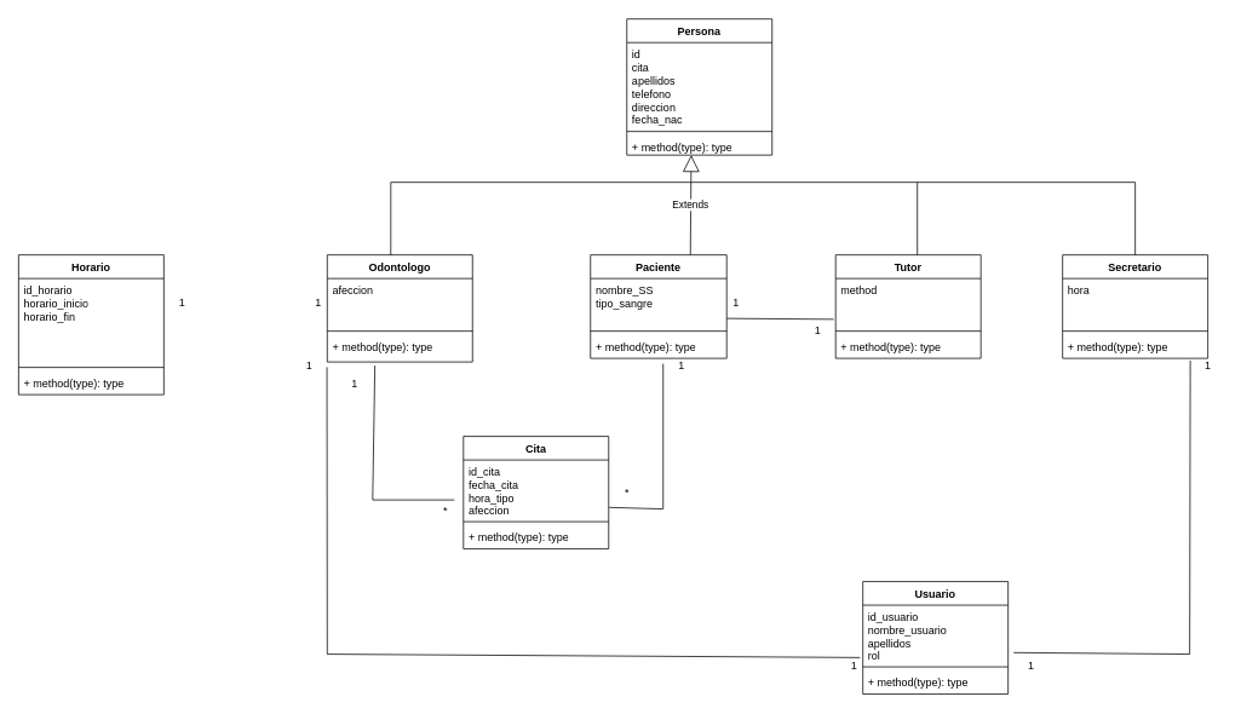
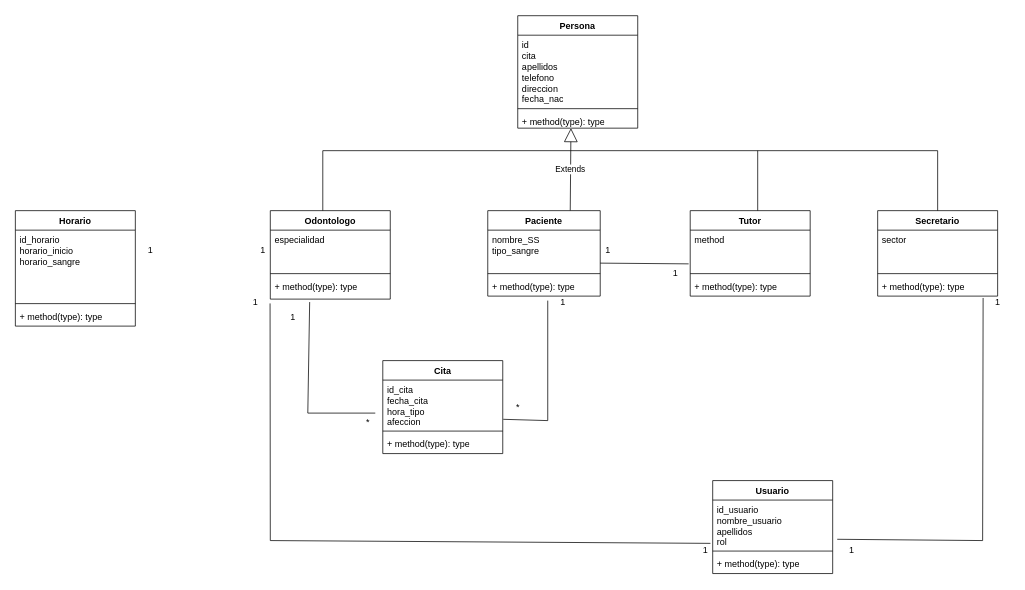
  <mxCell id="0" />
  <mxCell id="1" parent="0" />
  <mxCell id="2" value="Persona" style="swimlane;fontStyle=1;align=center;verticalAlign=top;childLayout=stackLayout;horizontal=1;startSize=26;horizontalStack=0;resizeParent=1;resizeParentMax=0;resizeLast=0;collapsible=1;marginBottom=0;whiteSpace=wrap;html=1;" parent="1" vertex="1"><mxGeometry x="690" y="20" width="160" height="150" as="geometry"><mxRectangle x="350" y="30" width="100" height="30" as="alternateBounds" /></mxGeometry></mxCell>
  <mxCell id="3" value="&lt;div&gt;&lt;span style=&quot;background-color: initial;&quot;&gt;id&lt;/span&gt;&lt;/div&gt;&lt;div&gt;&lt;span style=&quot;background-color: initial;&quot;&gt;cita&lt;/span&gt;&lt;br&gt;&lt;/div&gt;&lt;div&gt;apellidos&lt;/div&gt;&lt;div&gt;telefono&lt;/div&gt;&lt;div&gt;direccion&lt;/div&gt;&lt;div&gt;fecha_nac&lt;/div&gt;&lt;div&gt;&lt;br&gt;&lt;/div&gt;" style="text;strokeColor=none;fillColor=none;align=left;verticalAlign=top;spacingLeft=4;spacingRight=4;overflow=hidden;rotatable=0;points=[[0,0.5],[1,0.5]];portConstraint=eastwest;whiteSpace=wrap;html=1;" parent="2" vertex="1"><mxGeometry y="26" width="160" height="94" as="geometry" /></mxCell>
  <mxCell id="4" value="" style="line;strokeWidth=1;fillColor=none;align=left;verticalAlign=middle;spacingTop=-1;spacingLeft=3;spacingRight=3;rotatable=0;labelPosition=right;points=[];portConstraint=eastwest;strokeColor=inherit;" parent="2" vertex="1"><mxGeometry y="120" width="160" height="8" as="geometry" /></mxCell>
  <mxCell id="5" value="+ method(type): type" style="text;strokeColor=none;fillColor=none;align=left;verticalAlign=top;spacingLeft=4;spacingRight=4;overflow=hidden;rotatable=0;points=[[0,0.5],[1,0.5]];portConstraint=eastwest;whiteSpace=wrap;html=1;" parent="2" vertex="1"><mxGeometry y="128" width="160" height="22" as="geometry" /></mxCell>
  <mxCell id="6" value="Odontologo" style="swimlane;fontStyle=1;align=center;verticalAlign=top;childLayout=stackLayout;horizontal=1;startSize=26;horizontalStack=0;resizeParent=1;resizeParentMax=0;resizeLast=0;collapsible=1;marginBottom=0;whiteSpace=wrap;html=1;" parent="1" vertex="1"><mxGeometry x="360" y="280" width="160" height="118" as="geometry" /></mxCell>
- <mxCell id="7" value="&lt;div&gt;afeccion&lt;/div&gt;" style="text;strokeColor=none;fillColor=none;align=left;verticalAlign=top;spacingLeft=4;spacingRight=4;overflow=hidden;rotatable=0;points=[[0,0.5],[1,0.5]];portConstraint=eastwest;whiteSpace=wrap;html=1;" parent="6" vertex="1"><mxGeometry y="26" width="160" height="54" as="geometry" /></mxCell>
+ <mxCell id="7" value="&lt;div&gt;especialidad&lt;/div&gt;" style="text;strokeColor=none;fillColor=none;align=left;verticalAlign=top;spacingLeft=4;spacingRight=4;overflow=hidden;rotatable=0;points=[[0,0.5],[1,0.5]];portConstraint=eastwest;whiteSpace=wrap;html=1;" parent="6" vertex="1"><mxGeometry y="26" width="160" height="54" as="geometry" /></mxCell>
  <mxCell id="8" value="" style="line;strokeWidth=1;fillColor=none;align=left;verticalAlign=middle;spacingTop=-1;spacingLeft=3;spacingRight=3;rotatable=0;labelPosition=right;points=[];portConstraint=eastwest;strokeColor=inherit;" parent="6" vertex="1"><mxGeometry y="80" width="160" height="8" as="geometry" /></mxCell>
  <mxCell id="9" value="+ method(type): type" style="text;strokeColor=none;fillColor=none;align=left;verticalAlign=top;spacingLeft=4;spacingRight=4;overflow=hidden;rotatable=0;points=[[0,0.5],[1,0.5]];portConstraint=eastwest;whiteSpace=wrap;html=1;" parent="6" vertex="1"><mxGeometry y="88" width="160" height="30" as="geometry" /></mxCell>
  <mxCell id="10" value="Tutor" style="swimlane;fontStyle=1;align=center;verticalAlign=top;childLayout=stackLayout;horizontal=1;startSize=26;horizontalStack=0;resizeParent=1;resizeParentMax=0;resizeLast=0;collapsible=1;marginBottom=0;whiteSpace=wrap;html=1;" parent="1" vertex="1"><mxGeometry x="920" y="280" width="160" height="114" as="geometry" /></mxCell>
  <mxCell id="11" value="&lt;div&gt;method&lt;/div&gt;&lt;div&gt;&lt;br&gt;&lt;/div&gt;" style="text;strokeColor=none;fillColor=none;align=left;verticalAlign=top;spacingLeft=4;spacingRight=4;overflow=hidden;rotatable=0;points=[[0,0.5],[1,0.5]];portConstraint=eastwest;whiteSpace=wrap;html=1;" parent="10" vertex="1"><mxGeometry y="26" width="160" height="54" as="geometry" /></mxCell>
  <mxCell id="12" value="" style="line;strokeWidth=1;fillColor=none;align=left;verticalAlign=middle;spacingTop=-1;spacingLeft=3;spacingRight=3;rotatable=0;labelPosition=right;points=[];portConstraint=eastwest;strokeColor=inherit;" parent="10" vertex="1"><mxGeometry y="80" width="160" height="8" as="geometry" /></mxCell>
  <mxCell id="13" value="+ method(type): type" style="text;strokeColor=none;fillColor=none;align=left;verticalAlign=top;spacingLeft=4;spacingRight=4;overflow=hidden;rotatable=0;points=[[0,0.5],[1,0.5]];portConstraint=eastwest;whiteSpace=wrap;html=1;" parent="10" vertex="1"><mxGeometry y="88" width="160" height="26" as="geometry" /></mxCell>
  <mxCell id="14" value="Secretario" style="swimlane;fontStyle=1;align=center;verticalAlign=top;childLayout=stackLayout;horizontal=1;startSize=26;horizontalStack=0;resizeParent=1;resizeParentMax=0;resizeLast=0;collapsible=1;marginBottom=0;whiteSpace=wrap;html=1;" parent="1" vertex="1"><mxGeometry x="1170" y="280" width="160" height="114" as="geometry" /></mxCell>
- <mxCell id="15" value="&lt;div&gt;hora&lt;/div&gt;" style="text;strokeColor=none;fillColor=none;align=left;verticalAlign=top;spacingLeft=4;spacingRight=4;overflow=hidden;rotatable=0;points=[[0,0.5],[1,0.5]];portConstraint=eastwest;whiteSpace=wrap;html=1;" parent="14" vertex="1"><mxGeometry y="26" width="160" height="54" as="geometry" /></mxCell>
+ <mxCell id="15" value="&lt;div&gt;sector&lt;/div&gt;" style="text;strokeColor=none;fillColor=none;align=left;verticalAlign=top;spacingLeft=4;spacingRight=4;overflow=hidden;rotatable=0;points=[[0,0.5],[1,0.5]];portConstraint=eastwest;whiteSpace=wrap;html=1;" parent="14" vertex="1"><mxGeometry y="26" width="160" height="54" as="geometry" /></mxCell>
  <mxCell id="16" value="" style="line;strokeWidth=1;fillColor=none;align=left;verticalAlign=middle;spacingTop=-1;spacingLeft=3;spacingRight=3;rotatable=0;labelPosition=right;points=[];portConstraint=eastwest;strokeColor=inherit;" parent="14" vertex="1"><mxGeometry y="80" width="160" height="8" as="geometry" /></mxCell>
  <mxCell id="17" value="+ method(type): type" style="text;strokeColor=none;fillColor=none;align=left;verticalAlign=top;spacingLeft=4;spacingRight=4;overflow=hidden;rotatable=0;points=[[0,0.5],[1,0.5]];portConstraint=eastwest;whiteSpace=wrap;html=1;" parent="14" vertex="1"><mxGeometry y="88" width="160" height="26" as="geometry" /></mxCell>
  <mxCell id="18" value="Cita" style="swimlane;fontStyle=1;align=center;verticalAlign=top;childLayout=stackLayout;horizontal=1;startSize=26;horizontalStack=0;resizeParent=1;resizeParentMax=0;resizeLast=0;collapsible=1;marginBottom=0;whiteSpace=wrap;html=1;" parent="1" vertex="1"><mxGeometry x="510" y="480" width="160" height="124" as="geometry" /></mxCell>
  <mxCell id="19" value="id_cita&lt;div&gt;fecha_cita&lt;/div&gt;&lt;div&gt;hora_tipo&lt;/div&gt;&lt;div&gt;afeccion&lt;/div&gt;" style="text;strokeColor=none;fillColor=none;align=left;verticalAlign=top;spacingLeft=4;spacingRight=4;overflow=hidden;rotatable=0;points=[[0,0.5],[1,0.5]];portConstraint=eastwest;whiteSpace=wrap;html=1;" parent="18" vertex="1"><mxGeometry y="26" width="160" height="64" as="geometry" /></mxCell>
  <mxCell id="20" value="" style="line;strokeWidth=1;fillColor=none;align=left;verticalAlign=middle;spacingTop=-1;spacingLeft=3;spacingRight=3;rotatable=0;labelPosition=right;points=[];portConstraint=eastwest;strokeColor=inherit;" parent="18" vertex="1"><mxGeometry y="90" width="160" height="8" as="geometry" /></mxCell>
  <mxCell id="21" value="+ method(type): type" style="text;strokeColor=none;fillColor=none;align=left;verticalAlign=top;spacingLeft=4;spacingRight=4;overflow=hidden;rotatable=0;points=[[0,0.5],[1,0.5]];portConstraint=eastwest;whiteSpace=wrap;html=1;" parent="18" vertex="1"><mxGeometry y="98" width="160" height="26" as="geometry" /></mxCell>
  <mxCell id="22" value="Usuario" style="swimlane;fontStyle=1;align=center;verticalAlign=top;childLayout=stackLayout;horizontal=1;startSize=26;horizontalStack=0;resizeParent=1;resizeParentMax=0;resizeLast=0;collapsible=1;marginBottom=0;whiteSpace=wrap;html=1;" parent="1" vertex="1"><mxGeometry x="950" y="640" width="160" height="124" as="geometry" /></mxCell>
  <mxCell id="23" value="id_usuario&lt;div&gt;nombre_usuario&lt;/div&gt;&lt;div&gt;apellidos&lt;/div&gt;&lt;div&gt;rol&lt;/div&gt;" style="text;strokeColor=none;fillColor=none;align=left;verticalAlign=top;spacingLeft=4;spacingRight=4;overflow=hidden;rotatable=0;points=[[0,0.5],[1,0.5]];portConstraint=eastwest;whiteSpace=wrap;html=1;" parent="22" vertex="1"><mxGeometry y="26" width="160" height="64" as="geometry" /></mxCell>
  <mxCell id="24" value="" style="line;strokeWidth=1;fillColor=none;align=left;verticalAlign=middle;spacingTop=-1;spacingLeft=3;spacingRight=3;rotatable=0;labelPosition=right;points=[];portConstraint=eastwest;strokeColor=inherit;" parent="22" vertex="1"><mxGeometry y="90" width="160" height="8" as="geometry" /></mxCell>
  <mxCell id="25" value="+ method(type): type" style="text;strokeColor=none;fillColor=none;align=left;verticalAlign=top;spacingLeft=4;spacingRight=4;overflow=hidden;rotatable=0;points=[[0,0.5],[1,0.5]];portConstraint=eastwest;whiteSpace=wrap;html=1;" parent="22" vertex="1"><mxGeometry y="98" width="160" height="26" as="geometry" /></mxCell>
  <mxCell id="26" value="Horario" style="swimlane;fontStyle=1;align=center;verticalAlign=top;childLayout=stackLayout;horizontal=1;startSize=26;horizontalStack=0;resizeParent=1;resizeParentMax=0;resizeLast=0;collapsible=1;marginBottom=0;whiteSpace=wrap;html=1;" parent="1" vertex="1"><mxGeometry x="20" y="280" width="160" height="154" as="geometry" /></mxCell>
- <mxCell id="27" value="id_horario&lt;div&gt;horario_inicio&lt;/div&gt;&lt;div&gt;horario_fin&lt;/div&gt;&lt;div&gt;&lt;br&gt;&lt;/div&gt;" style="text;strokeColor=none;fillColor=none;align=left;verticalAlign=top;spacingLeft=4;spacingRight=4;overflow=hidden;rotatable=0;points=[[0,0.5],[1,0.5]];portConstraint=eastwest;whiteSpace=wrap;html=1;" parent="26" vertex="1"><mxGeometry y="26" width="160" height="94" as="geometry" /></mxCell>
+ <mxCell id="27" value="id_horario&lt;div&gt;horario_inicio&lt;/div&gt;&lt;div&gt;horario_sangre&lt;/div&gt;&lt;div&gt;&lt;br&gt;&lt;/div&gt;" style="text;strokeColor=none;fillColor=none;align=left;verticalAlign=top;spacingLeft=4;spacingRight=4;overflow=hidden;rotatable=0;points=[[0,0.5],[1,0.5]];portConstraint=eastwest;whiteSpace=wrap;html=1;" parent="26" vertex="1"><mxGeometry y="26" width="160" height="94" as="geometry" /></mxCell>
  <mxCell id="28" value="" style="line;strokeWidth=1;fillColor=none;align=left;verticalAlign=middle;spacingTop=-1;spacingLeft=3;spacingRight=3;rotatable=0;labelPosition=right;points=[];portConstraint=eastwest;strokeColor=inherit;" parent="26" vertex="1"><mxGeometry y="120" width="160" height="8" as="geometry" /></mxCell>
  <mxCell id="29" value="+ method(type): type" style="text;strokeColor=none;fillColor=none;align=left;verticalAlign=top;spacingLeft=4;spacingRight=4;overflow=hidden;rotatable=0;points=[[0,0.5],[1,0.5]];portConstraint=eastwest;whiteSpace=wrap;html=1;" parent="26" vertex="1"><mxGeometry y="128" width="160" height="26" as="geometry" /></mxCell>
  <mxCell id="30" value="Extends" style="endArrow=block;endSize=16;endFill=0;html=1;rounded=0;exitX=0.5;exitY=0;exitDx=0;exitDy=0;entryX=0.481;entryY=1;entryDx=0;entryDy=0;entryPerimeter=0;" parent="1" edge="1"><mxGeometry width="160" relative="1" as="geometry"><mxPoint x="760" y="280" as="sourcePoint" /><mxPoint x="760.96" y="170" as="targetPoint" /></mxGeometry></mxCell>
  <mxCell id="31" value="Paciente" style="swimlane;fontStyle=1;align=center;verticalAlign=top;childLayout=stackLayout;horizontal=1;startSize=26;horizontalStack=0;resizeParent=1;resizeParentMax=0;resizeLast=0;collapsible=1;marginBottom=0;whiteSpace=wrap;html=1;" parent="1" vertex="1"><mxGeometry x="650" y="280" width="150" height="114" as="geometry" /></mxCell>
  <mxCell id="32" value="&lt;div&gt;nombre_SS&lt;/div&gt;&lt;div&gt;tipo_sangre&lt;/div&gt;&lt;div&gt;&lt;br&gt;&lt;/div&gt;" style="text;strokeColor=none;fillColor=none;align=left;verticalAlign=top;spacingLeft=4;spacingRight=4;overflow=hidden;rotatable=0;points=[[0,0.5],[1,0.5]];portConstraint=eastwest;whiteSpace=wrap;html=1;" parent="31" vertex="1"><mxGeometry y="26" width="150" height="54" as="geometry" /></mxCell>
  <mxCell id="33" value="" style="line;strokeWidth=1;fillColor=none;align=left;verticalAlign=middle;spacingTop=-1;spacingLeft=3;spacingRight=3;rotatable=0;labelPosition=right;points=[];portConstraint=eastwest;strokeColor=inherit;" parent="31" vertex="1"><mxGeometry y="80" width="150" height="8" as="geometry" /></mxCell>
  <mxCell id="34" value="+ method(type): type" style="text;strokeColor=none;fillColor=none;align=left;verticalAlign=top;spacingLeft=4;spacingRight=4;overflow=hidden;rotatable=0;points=[[0,0.5],[1,0.5]];portConstraint=eastwest;whiteSpace=wrap;html=1;" parent="31" vertex="1"><mxGeometry y="88" width="150" height="26" as="geometry" /></mxCell>
  <mxCell id="35" value="" style="endArrow=none;html=1;rounded=0;elbow=vertical;entryX=0.328;entryY=1.13;entryDx=0;entryDy=0;entryPerimeter=0;" parent="1" target="9" edge="1"><mxGeometry width="50" height="50" relative="1" as="geometry"><mxPoint x="500" y="550" as="sourcePoint" /><mxPoint x="480" y="400" as="targetPoint" /><Array as="points"><mxPoint x="410" y="550" /></Array></mxGeometry></mxCell>
  <mxCell id="36" value="" style="endArrow=none;html=1;rounded=0;elbow=vertical;exitX=1.004;exitY=0.817;exitDx=0;exitDy=0;exitPerimeter=0;" parent="1" source="19" edge="1"><mxGeometry width="50" height="50" relative="1" as="geometry"><mxPoint x="590" y="480" as="sourcePoint" /><mxPoint x="730" y="400" as="targetPoint" /><Array as="points"><mxPoint x="730" y="560" /></Array></mxGeometry></mxCell>
  <mxCell id="37" value="1" style="text;html=1;align=center;verticalAlign=middle;resizable=0;points=[];autosize=1;strokeColor=none;fillColor=none;" parent="1" vertex="1"><mxGeometry x="375" y="408" width="30" height="30" as="geometry" /></mxCell>
  <mxCell id="38" value="*" style="text;html=1;align=center;verticalAlign=middle;resizable=0;points=[];autosize=1;strokeColor=none;fillColor=none;" parent="1" vertex="1"><mxGeometry x="475" y="548" width="30" height="30" as="geometry" /></mxCell>
  <mxCell id="39" value="1" style="text;html=1;align=center;verticalAlign=middle;resizable=0;points=[];autosize=1;strokeColor=none;fillColor=none;" parent="1" vertex="1"><mxGeometry x="735" y="388" width="30" height="30" as="geometry" /></mxCell>
  <mxCell id="40" value="*" style="text;html=1;align=center;verticalAlign=middle;resizable=0;points=[];autosize=1;strokeColor=none;fillColor=none;" parent="1" vertex="1"><mxGeometry x="675" y="528" width="30" height="30" as="geometry" /></mxCell>
  <mxCell id="41" value="" style="endArrow=none;html=1;rounded=0;elbow=vertical;entryX=-0.013;entryY=0.833;entryDx=0;entryDy=0;entryPerimeter=0;" parent="1" target="11" edge="1"><mxGeometry width="50" height="50" relative="1" as="geometry"><mxPoint x="800" y="350" as="sourcePoint" /><mxPoint x="850" y="300" as="targetPoint" /></mxGeometry></mxCell>
  <mxCell id="42" value="1" style="text;html=1;align=center;verticalAlign=middle;resizable=0;points=[];autosize=1;strokeColor=none;fillColor=none;" parent="1" vertex="1"><mxGeometry x="795" y="318" width="30" height="30" as="geometry" /></mxCell>
  <mxCell id="43" value="1" style="text;html=1;align=center;verticalAlign=middle;resizable=0;points=[];autosize=1;strokeColor=none;fillColor=none;" parent="1" vertex="1"><mxGeometry x="885" y="348" width="30" height="30" as="geometry" /></mxCell>
  <mxCell id="44" value="" style="endArrow=none;html=1;rounded=0;elbow=vertical;entryX=-0.019;entryY=0.902;entryDx=0;entryDy=0;entryPerimeter=0;exitX=-0.002;exitY=1.191;exitDx=0;exitDy=0;exitPerimeter=0;" parent="1" source="9" target="23" edge="1"><mxGeometry width="50" height="50" relative="1" as="geometry"><mxPoint x="270" y="360" as="sourcePoint" /><mxPoint x="530" y="710" as="targetPoint" /><Array as="points"><mxPoint x="360" y="720" /></Array></mxGeometry></mxCell>
  <mxCell id="45" value="" style="endArrow=none;html=1;rounded=0;elbow=vertical;entryX=0.879;entryY=1.094;entryDx=0;entryDy=0;entryPerimeter=0;exitX=1.038;exitY=0.817;exitDx=0;exitDy=0;exitPerimeter=0;" parent="1" source="23" target="17" edge="1"><mxGeometry width="50" height="50" relative="1" as="geometry"><mxPoint x="1240" y="400" as="sourcePoint" /><mxPoint x="1290" y="350" as="targetPoint" /><Array as="points"><mxPoint x="1310" y="720" /></Array></mxGeometry></mxCell>
  <mxCell id="46" value="1" style="text;html=1;align=center;verticalAlign=middle;resizable=0;points=[];autosize=1;strokeColor=none;fillColor=none;" parent="1" vertex="1"><mxGeometry x="325" y="388" width="30" height="30" as="geometry" /></mxCell>
  <mxCell id="47" value="1" style="text;html=1;align=center;verticalAlign=middle;resizable=0;points=[];autosize=1;strokeColor=none;fillColor=none;" parent="1" vertex="1"><mxGeometry x="925" y="718" width="30" height="30" as="geometry" /></mxCell>
  <mxCell id="48" value="1" style="text;html=1;align=center;verticalAlign=middle;resizable=0;points=[];autosize=1;strokeColor=none;fillColor=none;" parent="1" vertex="1"><mxGeometry x="1120" y="718" width="30" height="30" as="geometry" /></mxCell>
  <mxCell id="49" value="1" style="text;html=1;align=center;verticalAlign=middle;resizable=0;points=[];autosize=1;strokeColor=none;fillColor=none;" parent="1" vertex="1"><mxGeometry x="1315" y="388" width="30" height="30" as="geometry" /></mxCell>
  <mxCell id="50" value="1" style="text;html=1;align=center;verticalAlign=middle;resizable=0;points=[];autosize=1;strokeColor=none;fillColor=none;" parent="1" vertex="1"><mxGeometry x="185" y="318" width="30" height="30" as="geometry" /></mxCell>
  <mxCell id="51" value="1" style="text;html=1;align=center;verticalAlign=middle;resizable=0;points=[];autosize=1;strokeColor=none;fillColor=none;" parent="1" vertex="1"><mxGeometry x="335" y="318" width="30" height="30" as="geometry" /></mxCell>
  <mxCell id="52" value="" style="endArrow=none;html=1;rounded=0;elbow=vertical;" parent="1" edge="1"><mxGeometry width="50" height="50" relative="1" as="geometry"><mxPoint x="430" y="280" as="sourcePoint" /><mxPoint x="430" y="200" as="targetPoint" /></mxGeometry></mxCell>
  <mxCell id="53" value="" style="endArrow=none;html=1;rounded=0;elbow=vertical;" parent="1" edge="1"><mxGeometry width="50" height="50" relative="1" as="geometry"><mxPoint x="1010" y="280" as="sourcePoint" /><mxPoint x="1010" y="200" as="targetPoint" /></mxGeometry></mxCell>
  <mxCell id="54" value="" style="endArrow=none;html=1;rounded=0;elbow=vertical;" parent="1" edge="1"><mxGeometry width="50" height="50" relative="1" as="geometry"><mxPoint x="1250" y="280" as="sourcePoint" /><mxPoint x="1250" y="200" as="targetPoint" /></mxGeometry></mxCell>
  <mxCell id="55" value="" style="endArrow=none;html=1;rounded=0;elbow=vertical;" parent="1" edge="1"><mxGeometry width="50" height="50" relative="1" as="geometry"><mxPoint x="760" y="200" as="sourcePoint" /><mxPoint x="1250" y="200" as="targetPoint" /></mxGeometry></mxCell>
  <mxCell id="56" value="" style="endArrow=none;html=1;rounded=0;" parent="1" edge="1"><mxGeometry width="50" height="50" relative="1" as="geometry"><mxPoint x="430" y="200" as="sourcePoint" /><mxPoint x="760" y="200" as="targetPoint" /></mxGeometry></mxCell>
